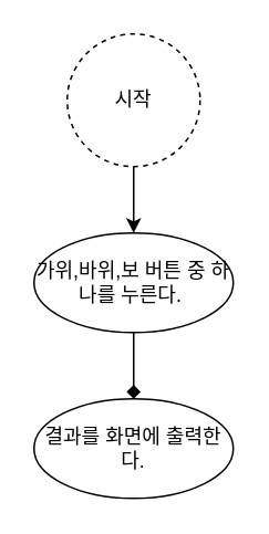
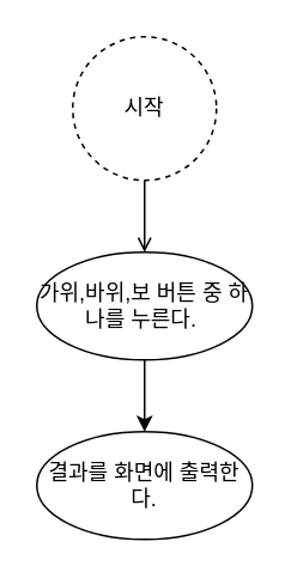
  <mxCell id="0" />
  <mxCell id="1" parent="0" />
- <mxCell id="2" value="" style="edgeStyle=none;html=1;" edge="1" parent="1" source="3" target="5"><mxGeometry relative="1" as="geometry" /></mxCell>
+ <mxCell id="2" value="" style="edgeStyle=none;html=1;endArrow=open;" edge="1" parent="1" source="3" target="5"><mxGeometry relative="1" as="geometry" /></mxCell>
  <mxCell id="3" value="시작" style="ellipse;whiteSpace=wrap;html=1;aspect=fixed;dashed=1;" vertex="1" parent="1"><mxGeometry x="40" y="20" width="80" height="80" as="geometry" /></mxCell>
- <mxCell id="4" value="" style="edgeStyle=none;html=1;endArrow=diamond;" edge="1" parent="1" source="5" target="6"><mxGeometry relative="1" as="geometry" /></mxCell>
+ <mxCell id="4" value="" style="edgeStyle=none;html=1;" edge="1" parent="1" source="5" target="6"><mxGeometry relative="1" as="geometry" /></mxCell>
  <mxCell id="5" value="가위,바위,보 버튼 중 하나를 누른다.&amp;nbsp;" style="ellipse;whiteSpace=wrap;html=1;" vertex="1" parent="1"><mxGeometry x="20" y="140" width="120" height="60" as="geometry" /></mxCell>
  <mxCell id="6" value="결과를 화면에 출력한다." style="ellipse;whiteSpace=wrap;html=1;" vertex="1" parent="1"><mxGeometry x="20" y="240" width="120" height="60" as="geometry" /></mxCell>
